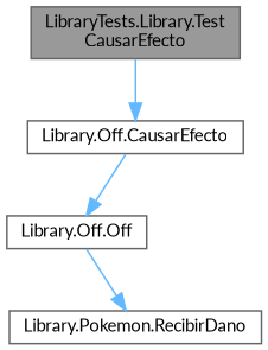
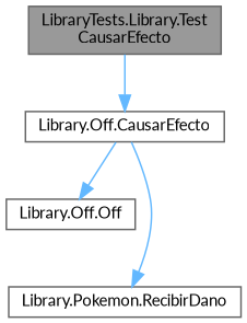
  digraph {
    fontname=Lato
    rankdir=TB
    node [color=grey40 fillcolor=white fontname=Lato fontsize=10 shape=box style=filled]
    edge [color=steelblue1 fontname=Lato fontsize=10 labelfontname=Helvetica labelfontsize=10 style=solid]
    n1 [color=gray40 fillcolor=grey60 fontcolor=black height=0.2 label="LibraryTests.Library.Test\lCausarEfecto" width=0.4]
    n2 [height=0.2 label="Library.Off.CausarEfecto" width=0.4]
    n3 [height=0.2 label="Library.Off.Off" width=0.4]
    n4 [height=0.2 label="Library.Pokemon.RecibirDano" width=0.4]
    n1 -> n2
    n2 -> n3
-   n3 -> n4
+   n2 -> n4
  }
